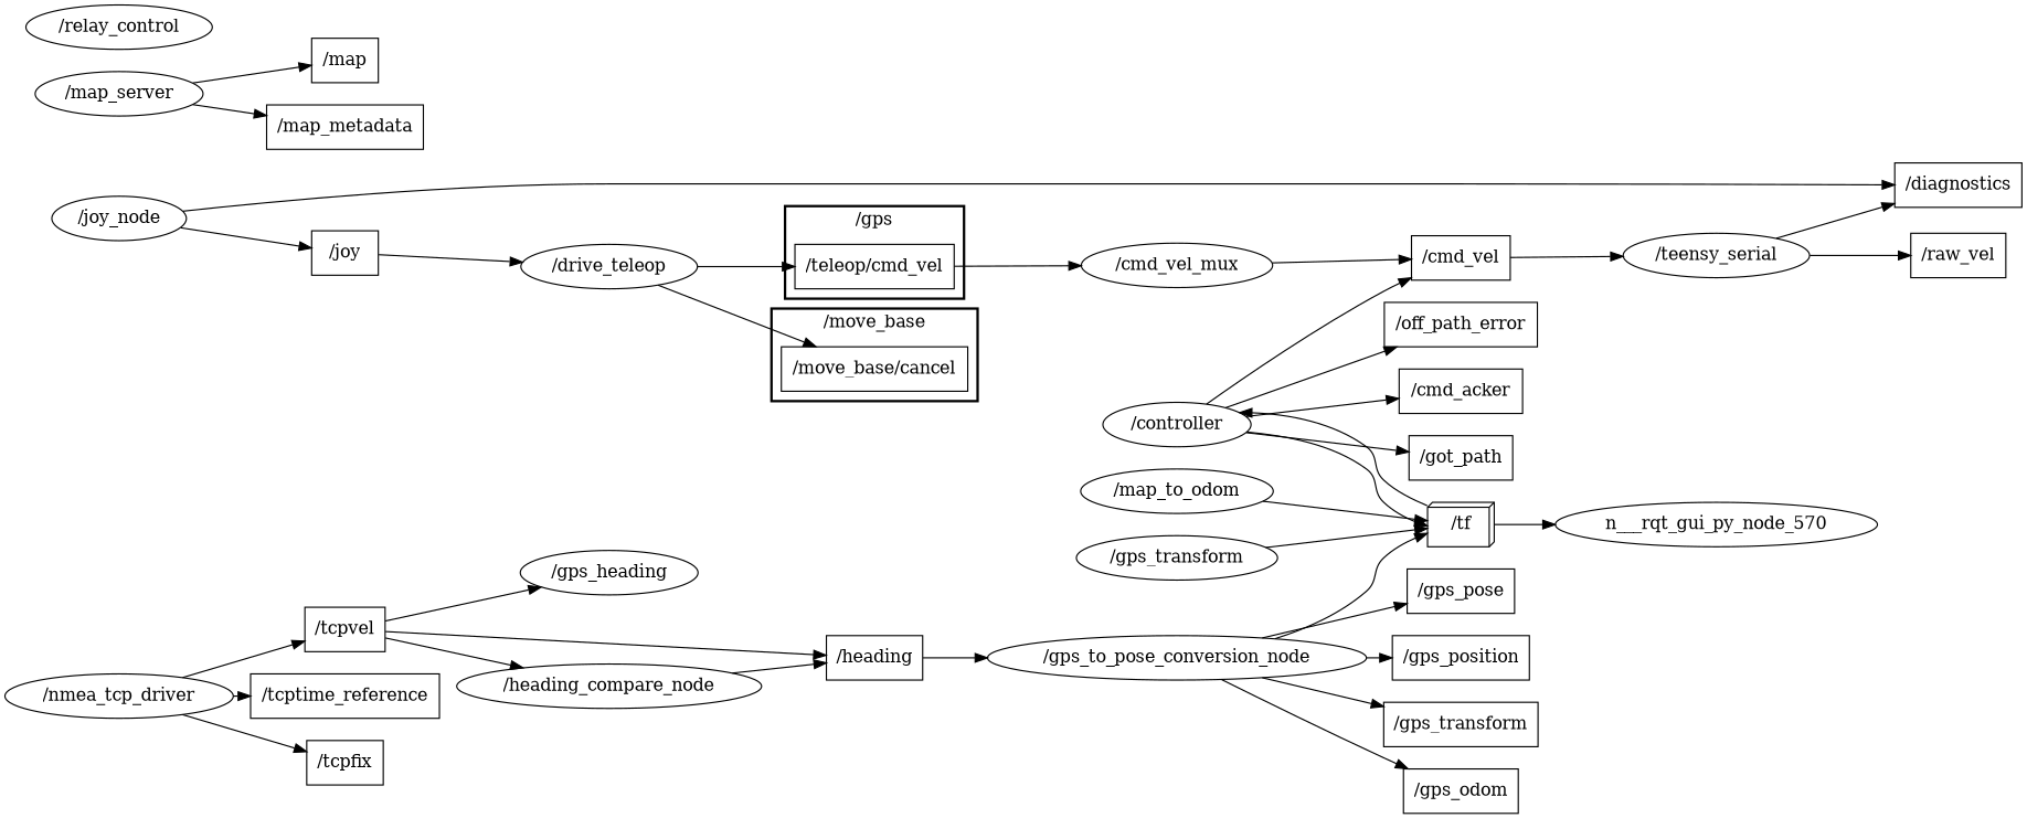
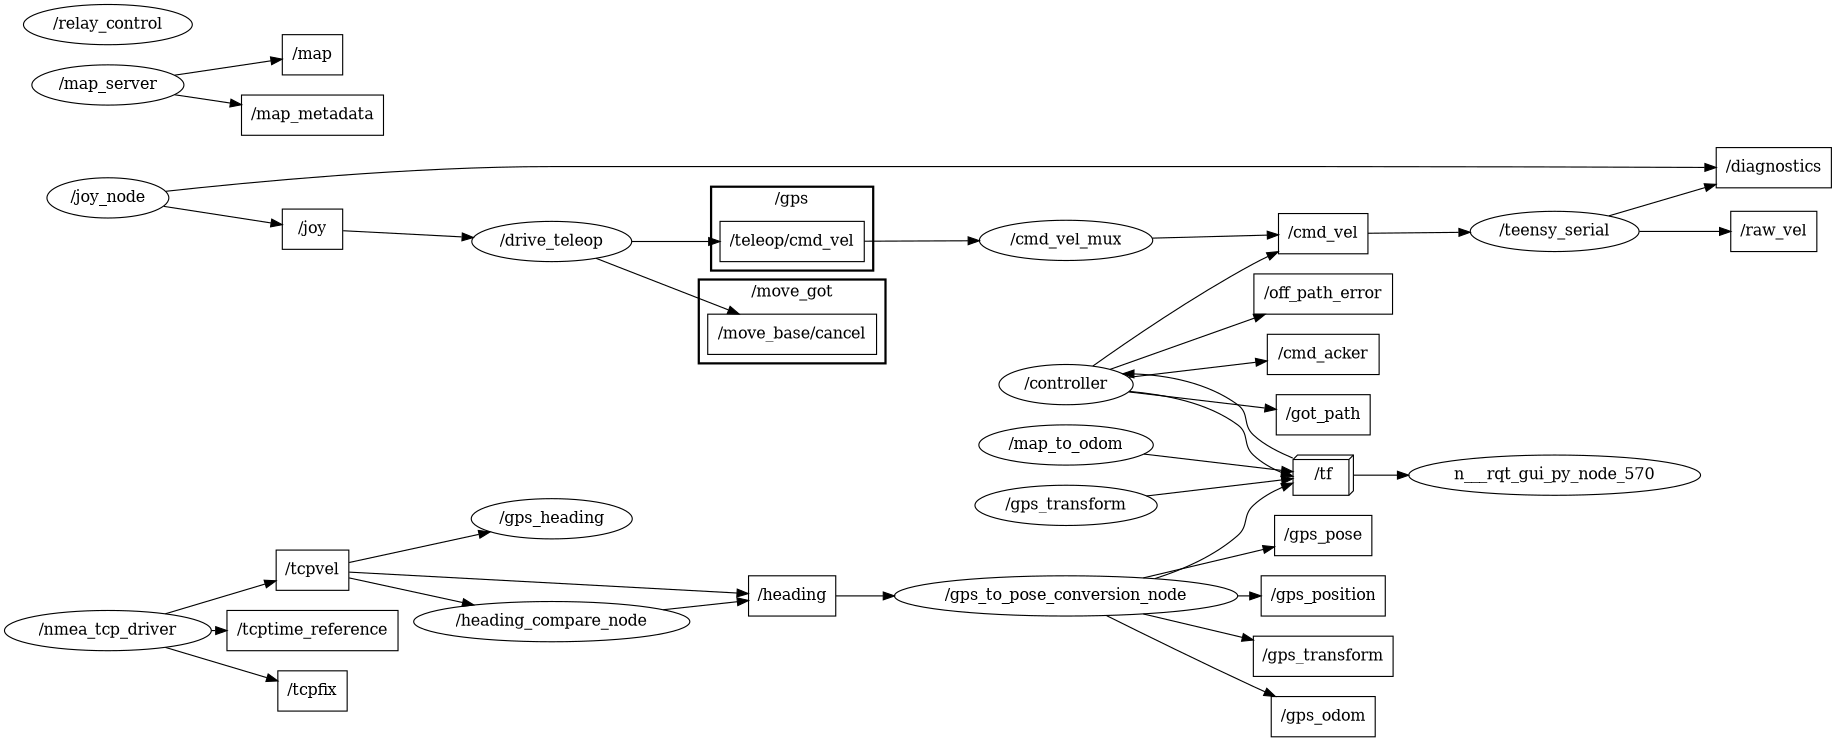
  digraph {
    compound=True
    rank=same
    rankdir=LR
    ranksep=0.2
    node [shape=box]
    edge [penwidth=1]
    n1 [height=0.5 label="/move_base/cancel" width=2.0972]
    n2 [height=0.5 label="/teleop/cmd_vel" width=1.7917]
    n3 [height=0.5 label="/cmd_vel_mux" shape=ellipse width=2.1484]
    n4 [height=0.5 label="/cmd_vel" width=1.1111]
    n5 [height=0.5 label="/teensy_serial" shape=ellipse width=2.0943]
    n6 [height=0.5 label="/cmd_acker" width=1.3889]
    n7 [height=0.5 label="/map" width=0.75]
    n8 [height=0.5 label="/tcpfix" width=0.86111]
    n9 [height=0.5 label="/raw_vel" width=1.0694]
    n10 [height=0.5 label="/joy" width=0.75]
    n11 [height=0.5 label="/drive_teleop" shape=ellipse width=1.9859]
    n12 [height=0.5 label="/gps_transform" width=1.7361]
    n13 [height=0.5 label="/diagnostics" width=1.4306]
    n14 [height=0.5 label="/got_path" width=1.1667]
    n15 [height=0.5 label="/tcpvel" width=0.90278]
    n16 [height=0.5 label="/heading_compare_node" shape=ellipse width=3.4303]
    n17 [height=0.5 label="/gps_heading" shape=ellipse width=2.004]
    n18 [height=0.5 label="/heading" width=1.0833]
    n19 [height=0.5 label="/gps_to_pose_conversion_node" shape=ellipse width=4.2607]
    n20 [height=0.5 label="/gps_odom" width=1.2917]
    n21 [height=0.5 label="/tcptime_reference" width=2.125]
    n22 [height=0.5 label="/gps_pose" width=1.2083]
    n23 [height=0.5 label="/gps_position" width=1.5417]
    n24 [height=0.5 label="/tf" shape=box3d width=0.75]
    n___rqt_gui_py_node_570 [height=0.5 width=3.6288 shape=""]
    n26 [height=0.5 label="/controller" shape=ellipse width=1.661]
    n27 [height=0.5 label="/off_path_error" width=1.7222]
    n28 [height=0.5 label="/map_metadata" width=1.7639]
    n29 [height=0.5 label="/map_to_odom" shape=ellipse width=2.1665]
    n30 [height=0.5 label="/gps_transform" shape=ellipse width=2.2567]
    n31 [height=0.5 label="/nmea_tcp_driver" shape=ellipse width=2.5637]
    n32 [height=0.5 label="/map_server" shape=ellipse width=1.8957]
    n33 [height=0.5 label="/joy_node" shape=ellipse width=1.5165]
    n34 [height=0.5 label="/relay_control" shape=ellipse width=2.0943]
    subgraph cluster_1 {
-     label="/move_base"
+     label="/move_got"
      style=bold
      n1
    }
    subgraph cluster_2 {
      label="/gps"
      style=bold
      n2
    }
    n2 -> n3
    n3 -> n4
    n4 -> n5
    n5 -> n9
    n5 -> n13
    n10 -> n11
    n11 -> n1
    n11 -> n2
    n15 -> n16
    n15 -> n17
    n15 -> n18
    n16 -> n18
    n18 -> n19
    n19 -> n12
    n19 -> n20
    n19 -> n22
    n19 -> n23
    n19 -> n24
    n24 -> n___rqt_gui_py_node_570
    n24 -> n26
    n26 -> n4
    n26 -> n6
    n26 -> n14
    n26 -> n24
    n26 -> n27
    n29 -> n24
    n30 -> n24
    n31 -> n8
    n31 -> n15
    n31 -> n21
    n32 -> n7
    n32 -> n28
    n33 -> n10
    n33 -> n13
  }
